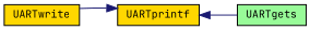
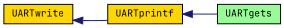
  digraph {
    fontname="JetBrains Mono"
    rankdir=LR
    node [color=black fillcolor=gold fontname="JetBrains Mono" fontsize=10 shape=record style=filled]
    edge [color=midnightblue dir=back fontname="JetBrains Mono" fontsize=10 labelfontname=Helvetica labelfontsize=10 style=solid]
    n1 [fontcolor=black height=0.2 label=UARTwrite width=0.4]
    n2 [height=0.2 label=UARTprintf width=0.4]
    n3 [fillcolor=palegreen height=0.2 label=UARTgets width=0.4]
-   n2 -> n1
+   n1 -> n2
    n2 -> n3
  }
